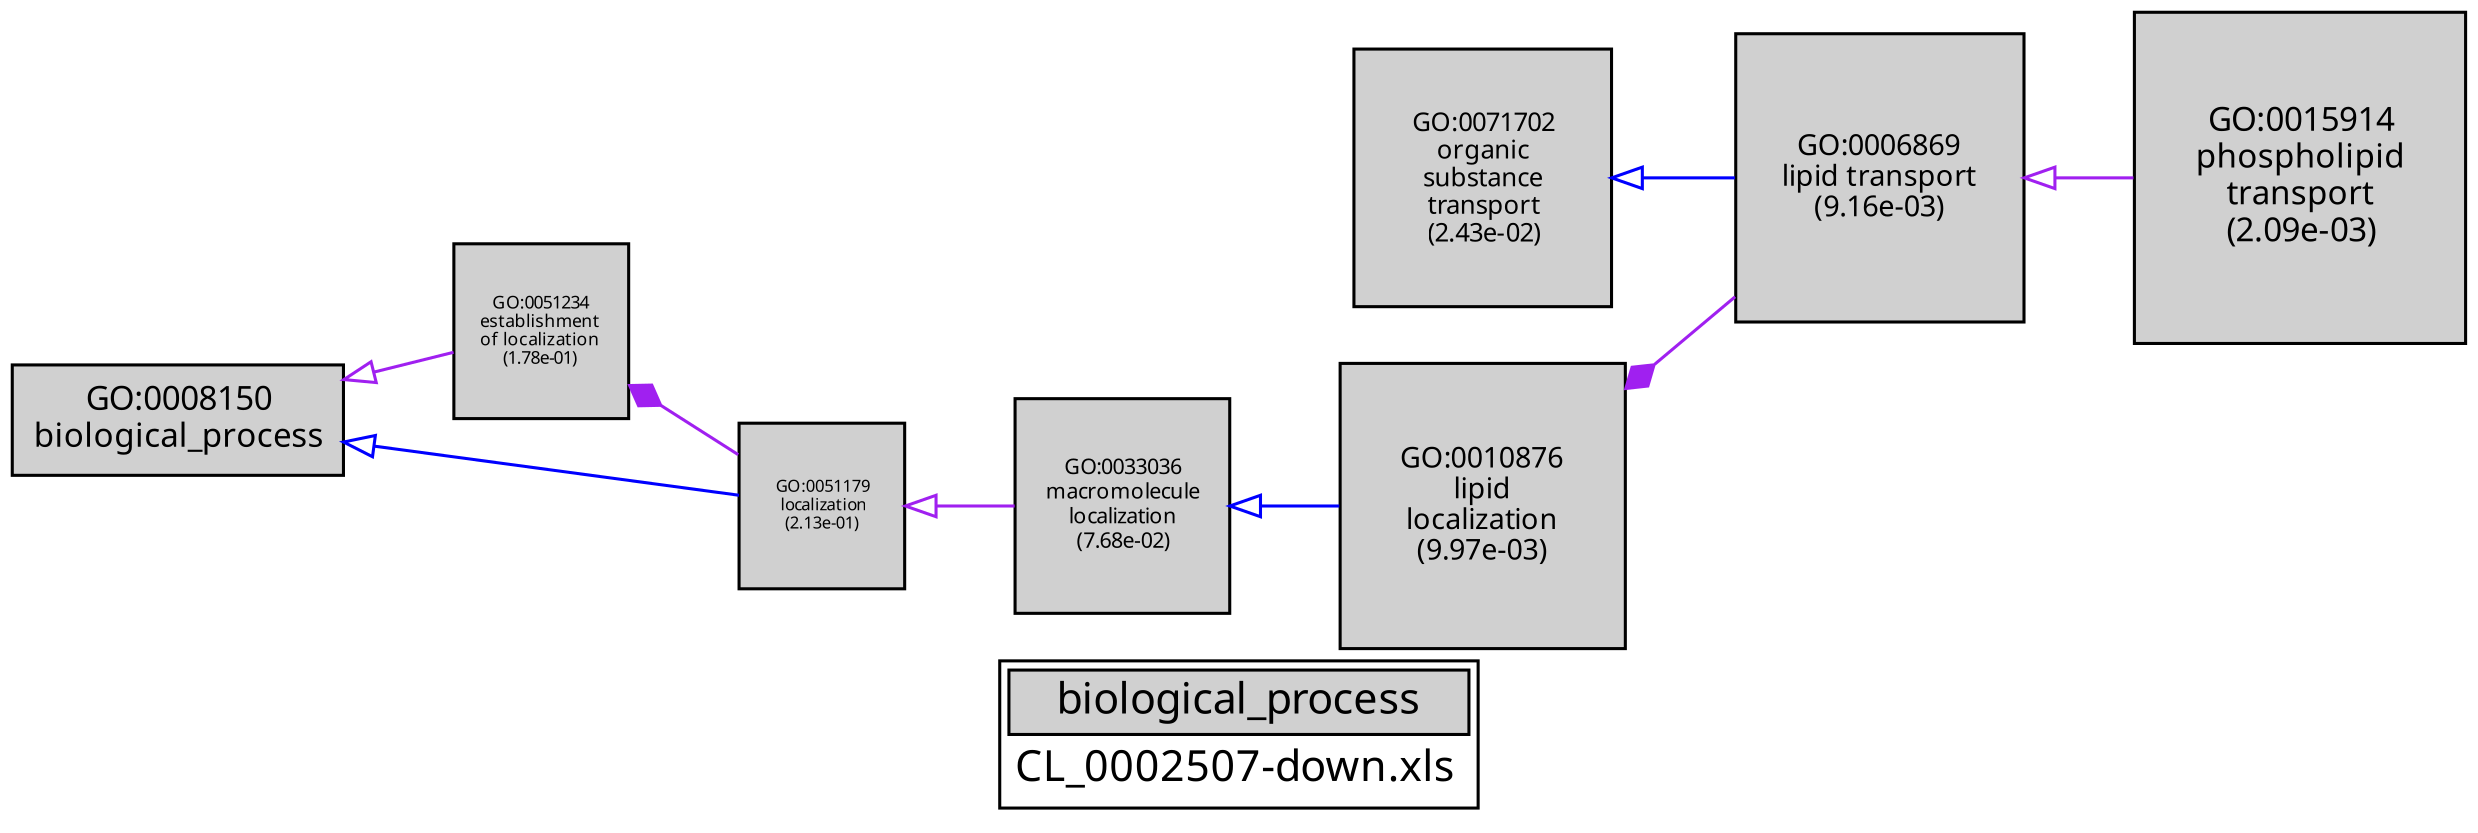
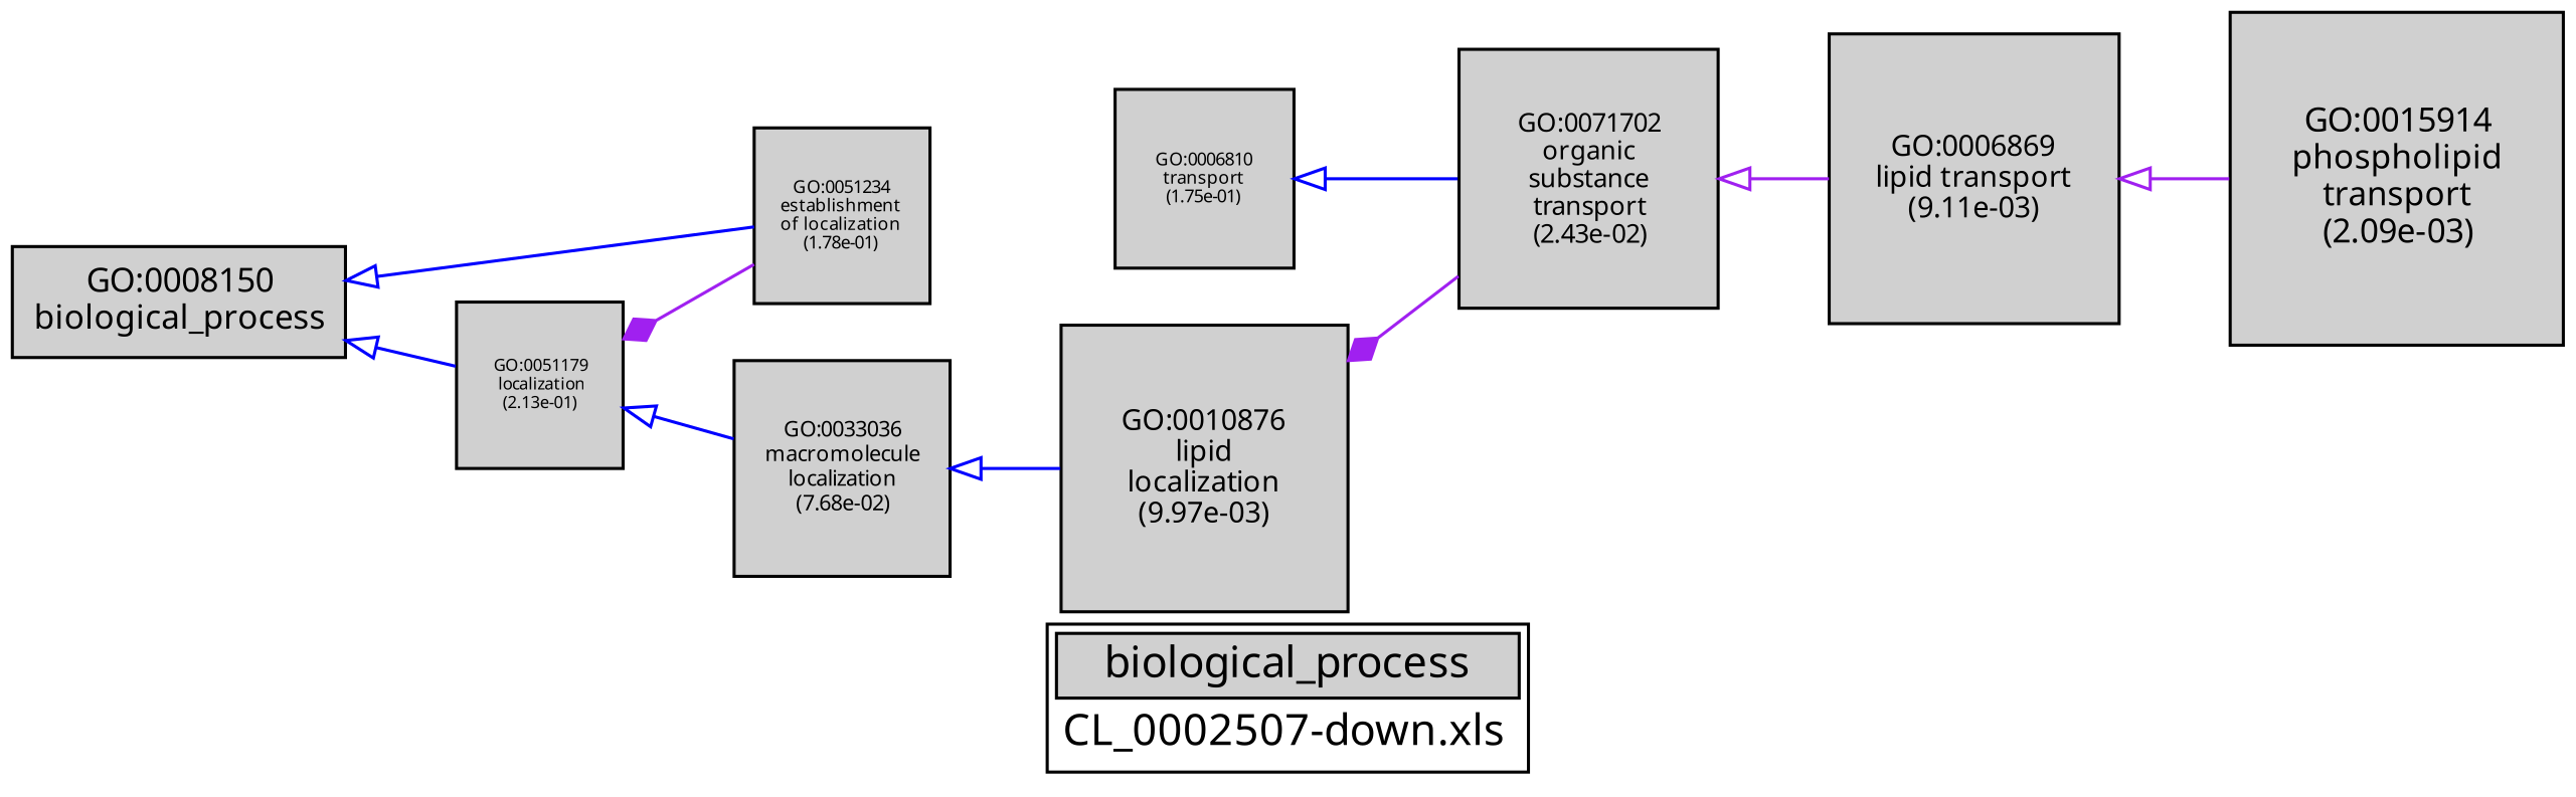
  digraph {
    bgcolor="#FFFFFF"
    fontname="Noto Sans"
    label=<<TABLE COLOR="black" BGCOLOR="white"><TR><TD COLSPAN="2" BGCOLOR="#D0D0D0"><FONT COLOR="black">biological_process</FONT></TD></TR><TR><TD BORDER="0">CL_0002507-down.xls</TD></TR></TABLE>>
    rankdir=LR
    node [color=black fillcolor="#D0D0D0" fixedsize=true fontcolor=black fontname="Noto Sans" fontsize=10.8 shape=box style=filled]
    edge [arrowtail=empty color=blue dir=back fontname="Noto Sans" weight=5.0]
    n1 [fontsize=6.98748821894 height=0.970484474853 label=<<TABLE BORDER="0"><TR><TD>GO:0033036<BR/>macromolecule<BR/>localization<BR/>(7.68e-02)</TD></TR></TABLE>> width=0.970484474853]
    n2 [fontsize=5.74578132597 height=0.798025184162 label=<<TABLE BORDER="0"><TR><TD>GO:0051234<BR/>establishment<BR/>of localization<BR/>(1.78e-01)</TD></TR></TABLE>> width=0.798025184162]
    n3 [fontsize=5.44221919986 height=0.755863777758 label=<<TABLE BORDER="0"><TR><TD>GO:0051179<BR/>localization<BR/>(2.13e-01)</TD></TR></TABLE>> width=0.755863777758]
    n4 [height=1.5 label=<<TABLE BORDER="0"><TR><TD>GO:0015914<BR/>phospholipid<BR/>transport<BR/>(2.09e-03)</TD></TR></TABLE>> width=1.5]
    n5 [fontsize=8.39322784237 height=1.16572608922 label=<<TABLE BORDER="0"><TR><TD>GO:0071702<BR/>organic<BR/>substance<BR/>transport<BR/>(2.43e-02)</TD></TR></TABLE>> width=1.16572608922]
+   n6 [fontsize=5.77638944673 height=0.802276312046 label=<<TABLE BORDER="0"><TR><TD>GO:0006810<BR/>transport<BR/>(1.75e-01)</TD></TR></TABLE>> width=0.802276312046]
    n7 [fontsize=9.33941989085 height=1.29714165151 label=<<TABLE BORDER="0"><TR><TD>GO:0010876<BR/>lipid<BR/>localization<BR/>(9.97e-03)</TD></TR></TABLE>> width=1.29714165151]
    n8 [label=<<TABLE BORDER="0"><TR><TD>GO:0008150<BR/>biological_process</TD></TR></TABLE>> width=1.5]
-   n9 [fontsize=9.42421783966 height=1.3089191444 label=<<TABLE BORDER="0"><TR><TD>GO:0006869<BR/>lipid transport<BR/>(9.16e-03)</TD></TR></TABLE>> width=1.3089191444]
+   n9 [fontsize=9.42421783966 height=1.3089191444 label=<<TABLE BORDER="0"><TR><TD>GO:0006869<BR/>lipid transport<BR/>(9.11e-03)</TD></TR></TABLE>> width=1.3089191444]
    subgraph sub_1 {
      n1
      n2
      n3
      n4
      n5
+     n6
      n7
      n8
      n9
    }
    subgraph sub_2 {
      subgraph sub_3 {
        subgraph sub_4 {
        }
        subgraph sub_5 {
        }
      }
      subgraph sub_6 {
        n2
        n3
        n7
        n9
      }
      subgraph sub_7 {
        n1
        n2
        n3
        n4
        n5
+       n6
        n7
        n8
        n9
      }
    }
    n1 -> n7
-   n3 -> n1 [color=purple]
-   n2 -> n3 [arrowtail=diamond color=purple weight=2.5]
-   n5 -> n9
-   n7 -> n9 [arrowtail=diamond color=purple weight=2.5]
-   n8 -> n2 [color=purple]
+   n3 -> n1
+   n3 -> n2 [arrowtail=diamond color=purple weight=2.5]
+   n5 -> n9 [color=purple]
+   n6 -> n5
+   n7 -> n5 [arrowtail=diamond color=purple weight=2.5]
+   n8 -> n2
    n8 -> n3
    n9 -> n4 [color=purple]
  }
